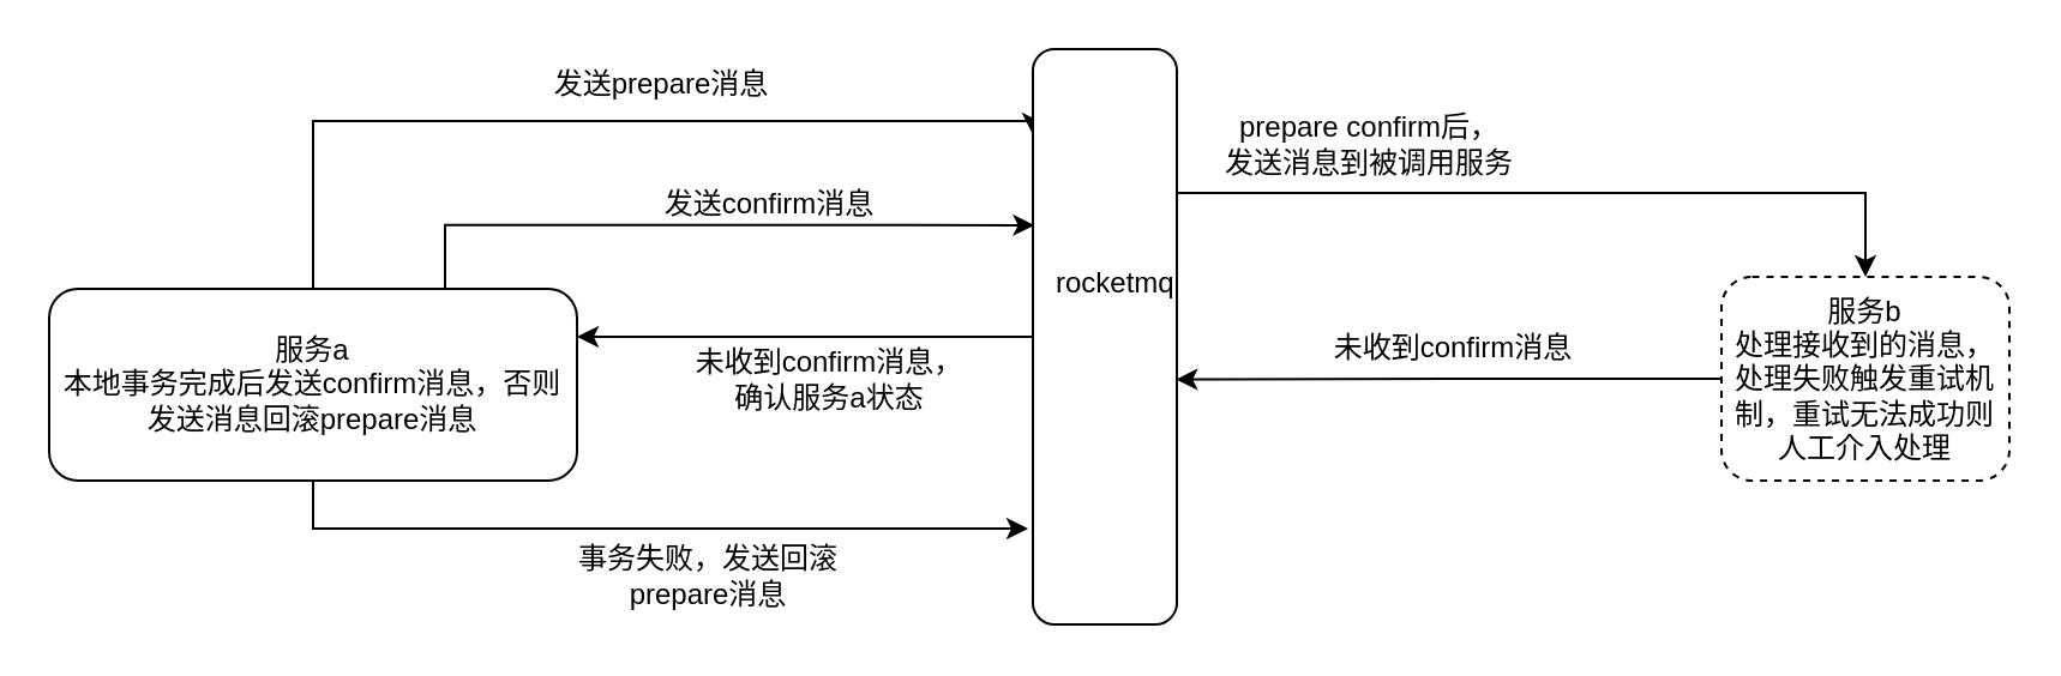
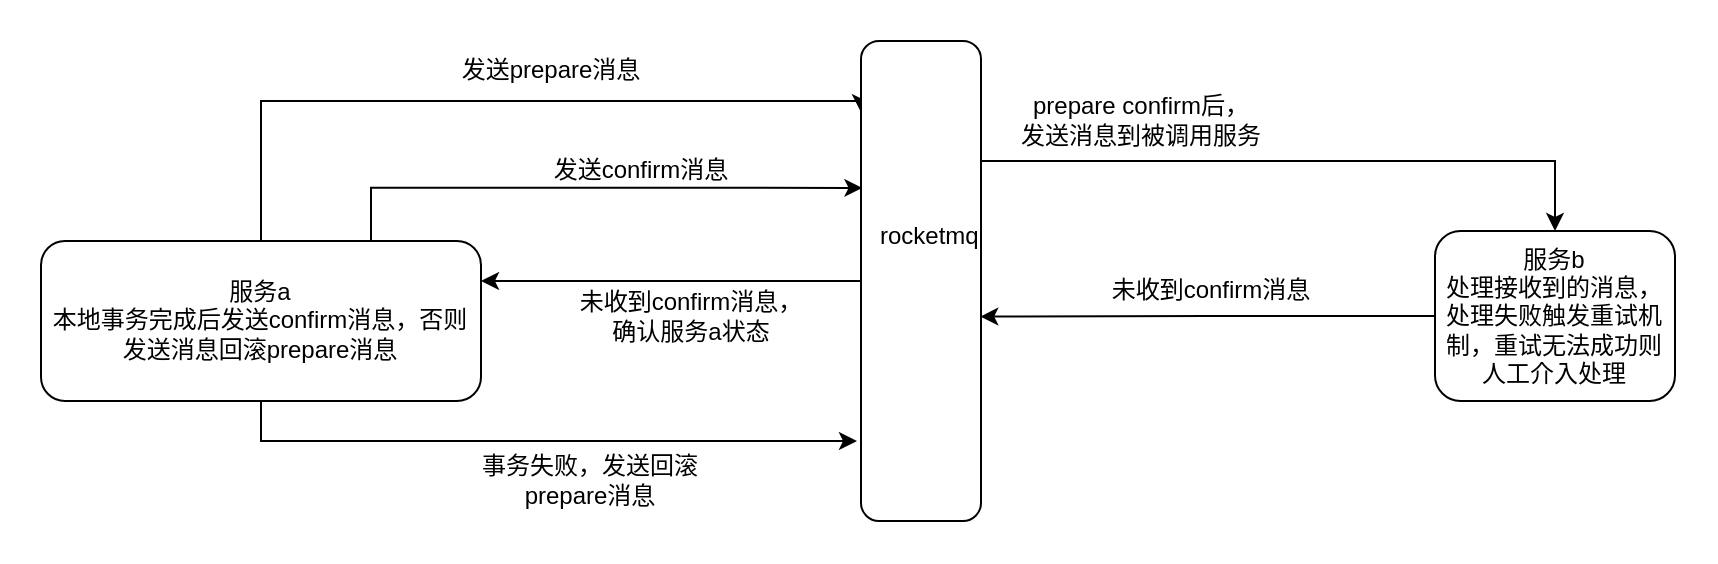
  <mxCell id="0" />
  <mxCell id="1" parent="0" />
  <mxCell id="2" style="edgeStyle=orthogonalEdgeStyle;rounded=0;orthogonalLoop=1;jettySize=auto;html=1;exitX=0.5;exitY=0;exitDx=0;exitDy=0;entryX=-0.001;entryY=0.148;entryDx=0;entryDy=0;entryPerimeter=0;" parent="1" source="5" target="8" edge="1"><mxGeometry relative="1" as="geometry"><Array as="points"><mxPoint x="130" y="50" /><mxPoint x="430" y="50" /></Array></mxGeometry></mxCell>
  <mxCell id="3" style="edgeStyle=orthogonalEdgeStyle;rounded=0;orthogonalLoop=1;jettySize=auto;html=1;exitX=0.5;exitY=1;exitDx=0;exitDy=0;" parent="1" source="5" edge="1"><mxGeometry relative="1" as="geometry"><mxPoint x="428" y="220" as="targetPoint" /><Array as="points"><mxPoint x="130" y="220" /></Array></mxGeometry></mxCell>
  <mxCell id="4" style="edgeStyle=orthogonalEdgeStyle;rounded=0;orthogonalLoop=1;jettySize=auto;html=1;exitX=0.75;exitY=0;exitDx=0;exitDy=0;entryX=0.012;entryY=0.306;entryDx=0;entryDy=0;entryPerimeter=0;" parent="1" source="5" target="8" edge="1"><mxGeometry relative="1" as="geometry" /></mxCell>
  <mxCell id="5" value="服务a&lt;br&gt;本地事务完成后发送confirm消息，否则发送消息回滚prepare消息" style="rounded=1;whiteSpace=wrap;html=1;" parent="1" vertex="1"><mxGeometry x="20" y="120" width="220" height="80" as="geometry" /></mxCell>
  <mxCell id="6" style="edgeStyle=orthogonalEdgeStyle;rounded=0;orthogonalLoop=1;jettySize=auto;html=1;exitX=1;exitY=0.25;exitDx=0;exitDy=0;entryX=0.5;entryY=0;entryDx=0;entryDy=0;" parent="1" source="8" target="12" edge="1"><mxGeometry relative="1" as="geometry"><Array as="points"><mxPoint x="777" y="80" /></Array></mxGeometry></mxCell>
  <mxCell id="7" style="edgeStyle=orthogonalEdgeStyle;rounded=0;orthogonalLoop=1;jettySize=auto;html=1;exitX=0;exitY=0.5;exitDx=0;exitDy=0;entryX=1;entryY=0.25;entryDx=0;entryDy=0;" parent="1" source="8" target="5" edge="1"><mxGeometry relative="1" as="geometry" /></mxCell>
  <mxCell id="8" value="" style="rounded=1;whiteSpace=wrap;html=1;" parent="1" vertex="1"><mxGeometry x="430" y="20" width="60" height="240" as="geometry" /></mxCell>
  <mxCell id="9" value="事务失败，发送回滚prepare消息" style="text;html=1;strokeColor=none;fillColor=none;align=center;verticalAlign=middle;whiteSpace=wrap;rounded=0;" parent="1" vertex="1"><mxGeometry x="240" y="230" width="110" height="20" as="geometry" /></mxCell>
  <mxCell id="10" value="rocketmq" style="text;html=1;strokeColor=none;fillColor=none;align=left;verticalAlign=middle;whiteSpace=wrap;rounded=0;direction=east;horizontal=0;flipH=1;flipV=1;rotation=90;" parent="1" vertex="1"><mxGeometry x="460" y="85" width="20" height="65" as="geometry" /></mxCell>
  <mxCell id="11" value="" style="edgeStyle=orthogonalEdgeStyle;rounded=0;orthogonalLoop=1;jettySize=auto;html=1;entryX=0.994;entryY=0.574;entryDx=0;entryDy=0;entryPerimeter=0;" parent="1" source="12" target="8" edge="1"><mxGeometry relative="1" as="geometry"><mxPoint x="510" y="157.5" as="targetPoint" /></mxGeometry></mxCell>
- <mxCell id="12" value="服务b&lt;br&gt;处理接收到的消息，处理失败触发重试机制，重试无法成功则人工介入处理" style="rounded=1;whiteSpace=wrap;html=1;dashed=1;" parent="1" vertex="1"><mxGeometry x="717" y="115" width="120" height="85" as="geometry" /></mxCell>
+ <mxCell id="12" value="服务b&lt;br&gt;处理接收到的消息，处理失败触发重试机制，重试无法成功则人工介入处理" style="rounded=1;whiteSpace=wrap;html=1;" parent="1" vertex="1"><mxGeometry x="717" y="115" width="120" height="85" as="geometry" /></mxCell>
  <mxCell id="13" value="发送prepare消息" style="text;html=1;align=center;verticalAlign=middle;resizable=0;points=[];autosize=1;" parent="1" vertex="1"><mxGeometry x="220" y="25" width="110" height="20" as="geometry" /></mxCell>
  <mxCell id="14" value="发送confirm消息" style="text;html=1;align=center;verticalAlign=middle;resizable=0;points=[];autosize=1;" parent="1" vertex="1"><mxGeometry x="270" y="75" width="100" height="20" as="geometry" /></mxCell>
  <mxCell id="15" value="prepare confirm后，&lt;br&gt;发送消息到被调用服务" style="text;html=1;align=center;verticalAlign=middle;resizable=0;points=[];autosize=1;" parent="1" vertex="1"><mxGeometry x="500" y="45" width="140" height="30" as="geometry" /></mxCell>
  <mxCell id="16" value="未收到confirm消息" style="text;html=1;align=center;verticalAlign=middle;resizable=0;points=[];autosize=1;" parent="1" vertex="1"><mxGeometry x="510" y="135" width="190" height="20" as="geometry" /></mxCell>
  <mxCell id="17" value="未收到confirm消息，&lt;br&gt;确认服务a状态" style="text;html=1;align=center;verticalAlign=middle;resizable=0;points=[];autosize=1;" parent="1" vertex="1"><mxGeometry x="280" y="142.5" width="130" height="30" as="geometry" /></mxCell>
